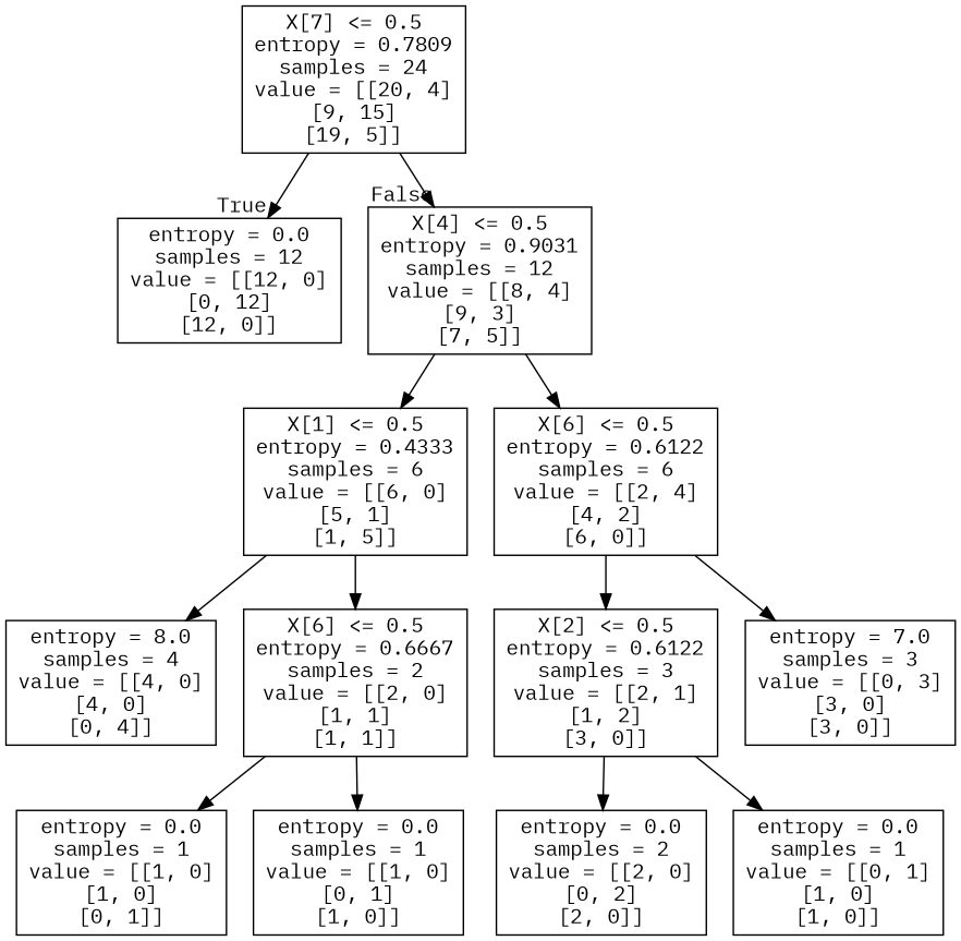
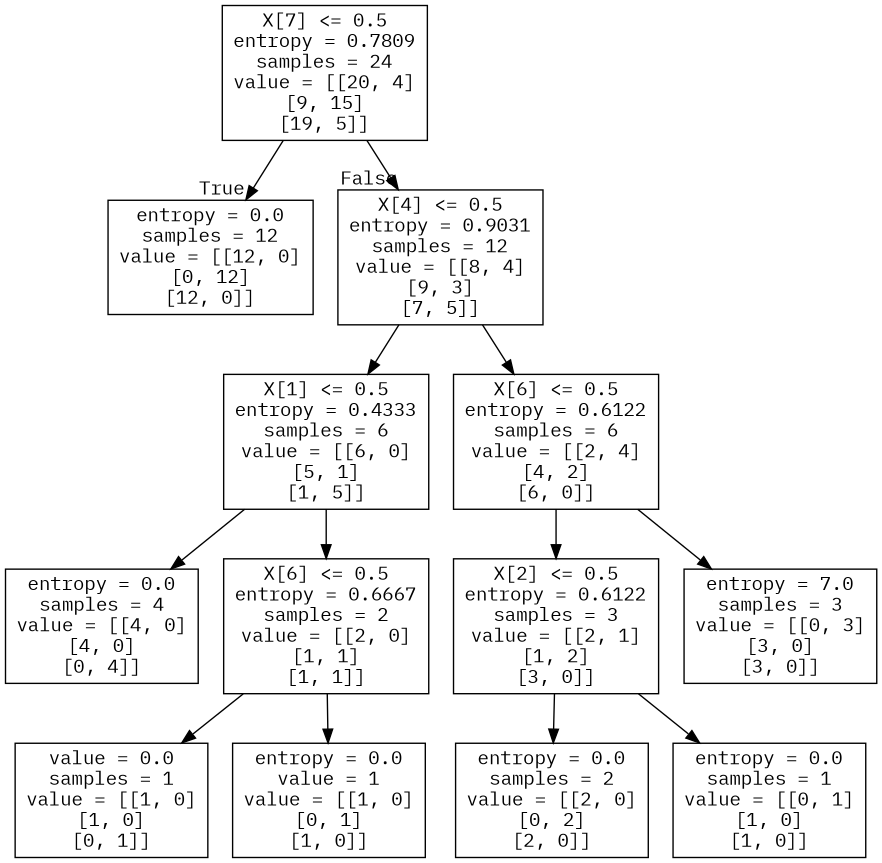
  digraph {
    fontname="IBM Plex Mono"
    node [fontname="IBM Plex Mono" shape=box]
    edge [fontname="IBM Plex Mono"]
    n1 [label="X[7] <= 0.5\nentropy = 0.7809\nsamples = 24\nvalue = [[20, 4]\n[9, 15]\n[19, 5]]"]
    n2 [label="entropy = 0.0\nsamples = 12\nvalue = [[12, 0]\n[0, 12]\n[12, 0]]"]
    n3 [label="X[4] <= 0.5\nentropy = 0.9031\nsamples = 12\nvalue = [[8, 4]\n[9, 3]\n[7, 5]]"]
    n4 [label="X[1] <= 0.5\nentropy = 0.4333\nsamples = 6\nvalue = [[6, 0]\n[5, 1]\n[1, 5]]"]
    n5 [label="X[6] <= 0.5\nentropy = 0.6122\nsamples = 6\nvalue = [[2, 4]\n[4, 2]\n[6, 0]]"]
-   n6 [label="entropy = 8.0\nsamples = 4\nvalue = [[4, 0]\n[4, 0]\n[0, 4]]"]
+   n6 [label="entropy = 0.0\nsamples = 4\nvalue = [[4, 0]\n[4, 0]\n[0, 4]]"]
    n7 [label="X[6] <= 0.5\nentropy = 0.6667\nsamples = 2\nvalue = [[2, 0]\n[1, 1]\n[1, 1]]"]
    n8 [label="X[2] <= 0.5\nentropy = 0.6122\nsamples = 3\nvalue = [[2, 1]\n[1, 2]\n[3, 0]]"]
    n9 [label="entropy = 7.0\nsamples = 3\nvalue = [[0, 3]\n[3, 0]\n[3, 0]]"]
-   n10 [label="entropy = 0.0\nsamples = 1\nvalue = [[1, 0]\n[1, 0]\n[0, 1]]"]
-   n11 [label="entropy = 0.0\nsamples = 1\nvalue = [[1, 0]\n[0, 1]\n[1, 0]]"]
+   n10 [label="value = 0.0\nsamples = 1\nvalue = [[1, 0]\n[1, 0]\n[0, 1]]"]
+   n11 [label="entropy = 0.0\nvalue = 1\nvalue = [[1, 0]\n[0, 1]\n[1, 0]]"]
    n12 [label="entropy = 0.0\nsamples = 2\nvalue = [[2, 0]\n[0, 2]\n[2, 0]]"]
    n13 [label="entropy = 0.0\nsamples = 1\nvalue = [[0, 1]\n[1, 0]\n[1, 0]]"]
    n1 -> n2 [headlabel=True labelangle=45 labeldistance=2.5]
    n1 -> n3 [headlabel=False labelangle=-45 labeldistance=2.5]
    n3 -> n4
    n3 -> n5
    n4 -> n6
    n4 -> n7
    n5 -> n8
    n5 -> n9
    n7 -> n10
    n7 -> n11
    n8 -> n12
    n8 -> n13
  }
